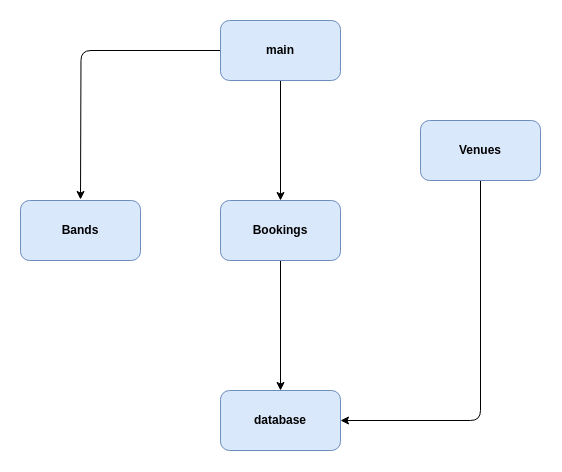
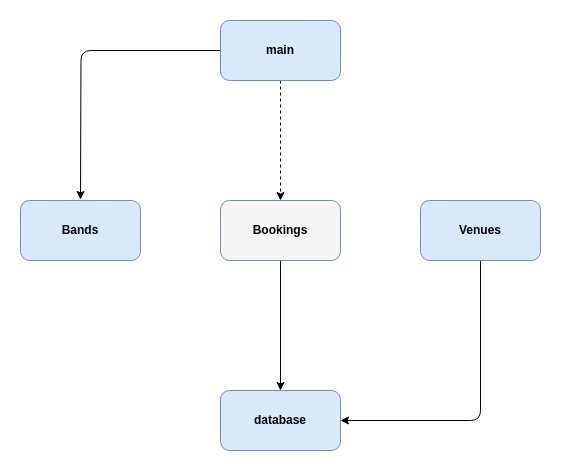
  <mxCell id="0" />
  <mxCell id="1" parent="0" />
- <mxCell id="2" style="edgeStyle=none;html=1;exitX=0.5;exitY=1;exitDx=0;exitDy=0;entryX=0.5;entryY=0;entryDx=0;entryDy=0;" parent="1" source="4" target="7" edge="1"><mxGeometry relative="1" as="geometry" /></mxCell>
+ <mxCell id="2" style="edgeStyle=none;html=1;exitX=0.5;exitY=1;exitDx=0;exitDy=0;entryX=0.5;entryY=0;entryDx=0;entryDy=0;dashed=1;" parent="1" source="4" target="7" edge="1"><mxGeometry relative="1" as="geometry" /></mxCell>
  <mxCell id="3" style="edgeStyle=orthogonalEdgeStyle;html=1;exitX=0;exitY=0.5;exitDx=0;exitDy=0;" parent="1" source="4" edge="1"><mxGeometry relative="1" as="geometry"><mxPoint x="80" y="199" as="targetPoint" /></mxGeometry></mxCell>
  <mxCell id="4" value="main" style="rounded=1;whiteSpace=wrap;html=1;fillColor=#dae8fc;strokeColor=#6c8ebf;fontStyle=1" parent="1" vertex="1"><mxGeometry x="220" y="20" width="120" height="60" as="geometry" /></mxCell>
  <mxCell id="5" value="database" style="rounded=1;whiteSpace=wrap;html=1;fillColor=#dae8fc;strokeColor=#6c8ebf;fontStyle=1" parent="1" vertex="1"><mxGeometry x="220" y="390" width="120" height="60" as="geometry" /></mxCell>
  <mxCell id="6" style="edgeStyle=orthogonalEdgeStyle;html=1;exitX=0.5;exitY=1;exitDx=0;exitDy=0;entryX=0.5;entryY=0;entryDx=0;entryDy=0;" parent="1" source="7" target="5" edge="1"><mxGeometry relative="1" as="geometry" /></mxCell>
- <mxCell id="7" value="Bookings" style="rounded=1;whiteSpace=wrap;html=1;fillColor=#dae8fc;strokeColor=#6c8ebf;fontStyle=1" parent="1" vertex="1"><mxGeometry x="220" y="200" width="120" height="60" as="geometry" /></mxCell>
+ <mxCell id="7" value="Bookings" style="rounded=1;whiteSpace=wrap;html=1;fillColor=#f5f5f5;strokeColor=#6c8ebf;fontStyle=1;" parent="1" vertex="1"><mxGeometry x="220" y="200" width="120" height="60" as="geometry" /></mxCell>
  <mxCell id="8" value="Bands" style="rounded=1;whiteSpace=wrap;html=1;fillColor=#dae8fc;strokeColor=#6c8ebf;fontStyle=1" parent="1" vertex="1"><mxGeometry x="20" y="200" width="120" height="60" as="geometry" /></mxCell>
  <mxCell id="9" style="edgeStyle=orthogonalEdgeStyle;html=1;exitX=0.5;exitY=1;exitDx=0;exitDy=0;entryX=1;entryY=0.5;entryDx=0;entryDy=0;" parent="1" source="10" target="5" edge="1"><mxGeometry relative="1" as="geometry" /></mxCell>
- <mxCell id="10" value="Venues" style="rounded=1;whiteSpace=wrap;html=1;fillColor=#dae8fc;strokeColor=#6c8ebf;fontStyle=1" parent="1" vertex="1"><mxGeometry x="420" y="120" width="120" height="60" as="geometry" /></mxCell>
+ <mxCell id="10" value="Venues" style="rounded=1;whiteSpace=wrap;html=1;fillColor=#dae8fc;strokeColor=#6c8ebf;fontStyle=1" parent="1" vertex="1"><mxGeometry x="420" y="200" width="120" height="60" as="geometry" /></mxCell>
